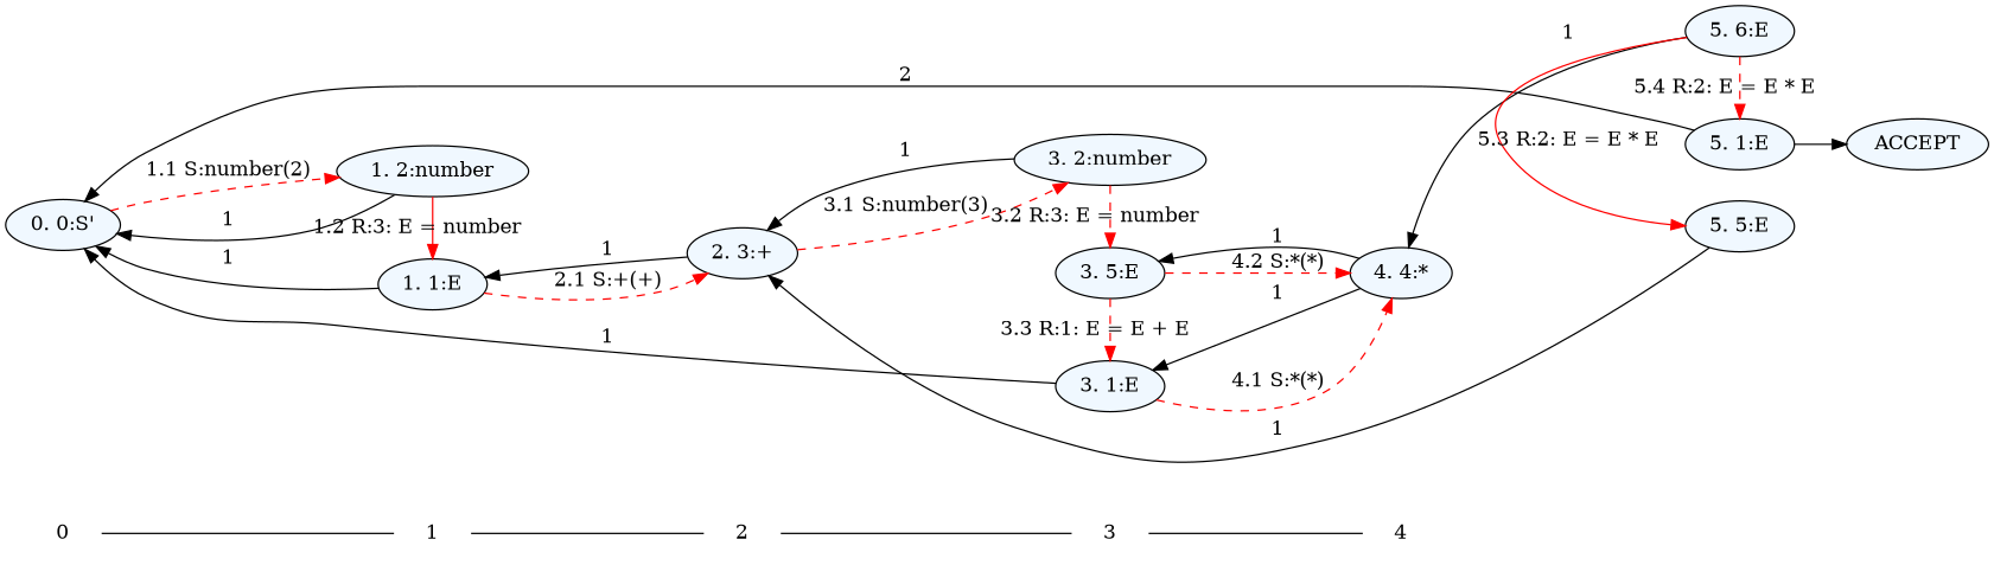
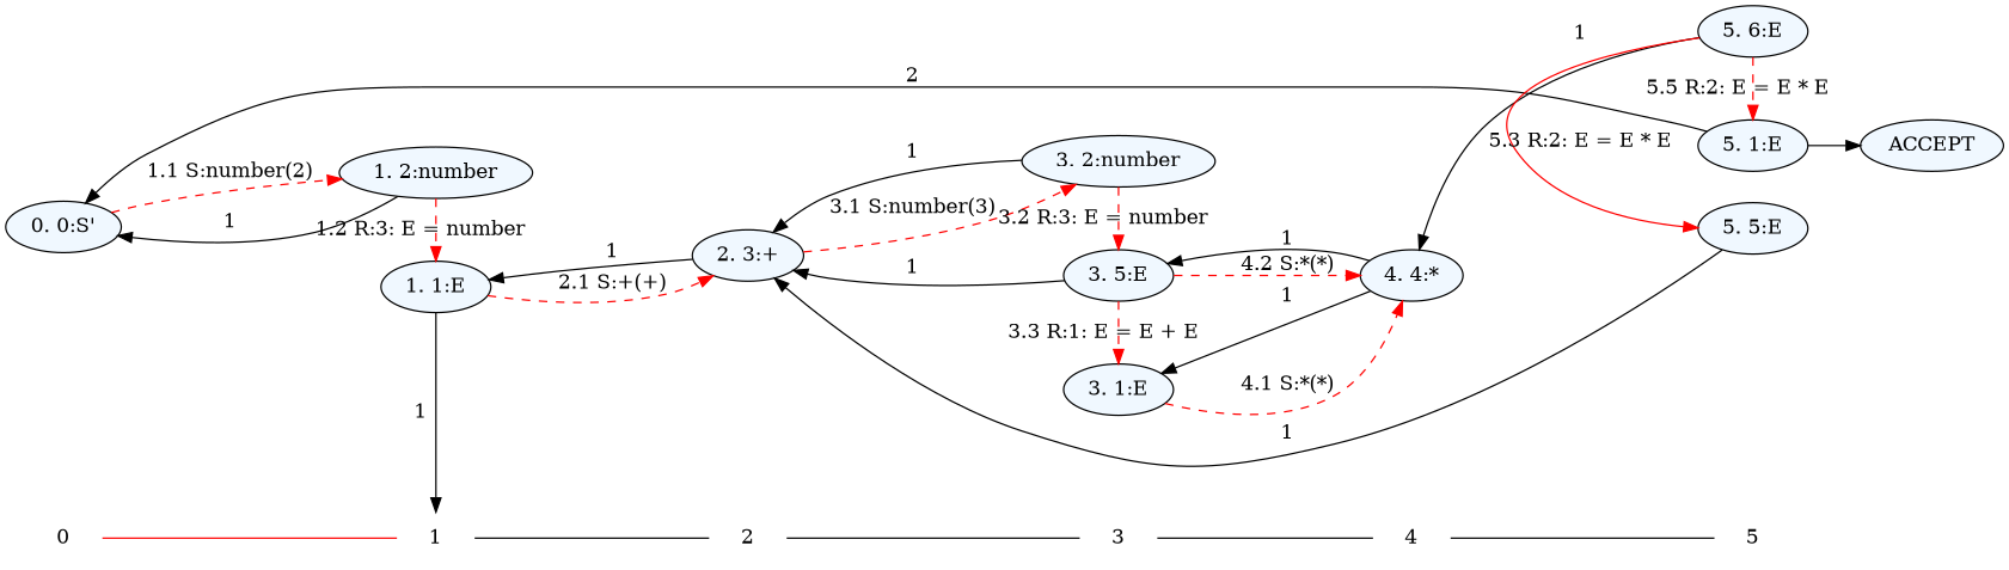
  digraph {
    fontname="Bitstream Vera Sans"
    fontsize=8
    nodesep=0.3
    rankdir=LR
    node [fillcolor=aliceblue style=filled]
    edge [arrowtail=empty dir=black]
    n1 [label="0. 0:S'"]
    0 [shape=none style=""]
    n3 [label="1. 2:number"]
    n4 [label="1. 1:E"]
    1 [shape=none style=""]
    n6 [label="2. 3:+"]
    2 [shape=none style=""]
    n8 [label="3. 2:number"]
    n9 [label="3. 5:E"]
    n10 [label="3. 1:E"]
    3 [shape=none style=""]
    n12 [label="4. 4:*"]
    4 [shape=none style=""]
    n14 [label="5. 1:E"]
    n15 [label="5. 6:E"]
    n16 [label="5. 5:E"]
+   5 [shape=none style=""]
    ACCEPT
    subgraph sub_1 {
      rank=same
      n1
      0
    }
    subgraph sub_2 {
      rank=same
      n3
      n4
      1
    }
    subgraph sub_3 {
      rank=same
      n6
      2
    }
    subgraph sub_4 {
      rank=same
      n8
      n9
      n10
      3
    }
    subgraph sub_5 {
      rank=same
      n12
      4
    }
    subgraph sub_6 {
      rank=same
      n14
      n15
      n16
+     5
    }
    n1 -> n3 [color=red label="1.1 S:number(2)" style=dashed]
-   0 -> 1 [arrowhead=none]
+   0 -> 1 [arrowhead=none color=red]
    n3 -> n1 [label=1]
-   n3 -> n4 [color=red label="1.2 R:3: E = number" style=solid]
-   n4 -> n1 [label=1]
+   n3 -> n4 [color=red label="1.2 R:3: E = number" style=dashed]
+   n4 -> 1 [label=1]
    n4 -> n6 [color=red label="2.1 S:+(+)" style=dashed]
    1 -> 2 [arrowhead=none]
    n6 -> n4 [label=1]
    n6 -> n8 [color=red label="3.1 S:number(3)" style=dashed]
    2 -> 3 [arrowhead=none]
    n8 -> n6 [label=1]
    n8 -> n9 [color=red label="3.2 R:3: E = number" style=dashed]
+   n9 -> n6 [label=1]
    n9 -> n10 [color=red label="3.3 R:1: E = E + E" style=dashed]
    n9 -> n12 [color=red label="4.2 S:*(*)" style=dashed]
-   n10 -> n1 [label=1]
    n10 -> n12 [color=red label="4.1 S:*(*)" style=dashed]
    3 -> 4 [arrowhead=none]
    n12 -> n9 [label=1]
    n12 -> n10 [label=1]
+   4 -> 5 [arrowhead=none]
    n14 -> n1 [label=2]
    n14 -> ACCEPT
    n15 -> n12 [label=1]
-   n15 -> n14 [color=red label="5.4 R:2: E = E * E" style=dashed]
+   n15 -> n14 [color=red label="5.5 R:2: E = E * E" style=dashed]
    n15 -> n16 [color=red label="5.3 R:2: E = E * E" style=solid]
    n16 -> n6 [label=1]
  }
